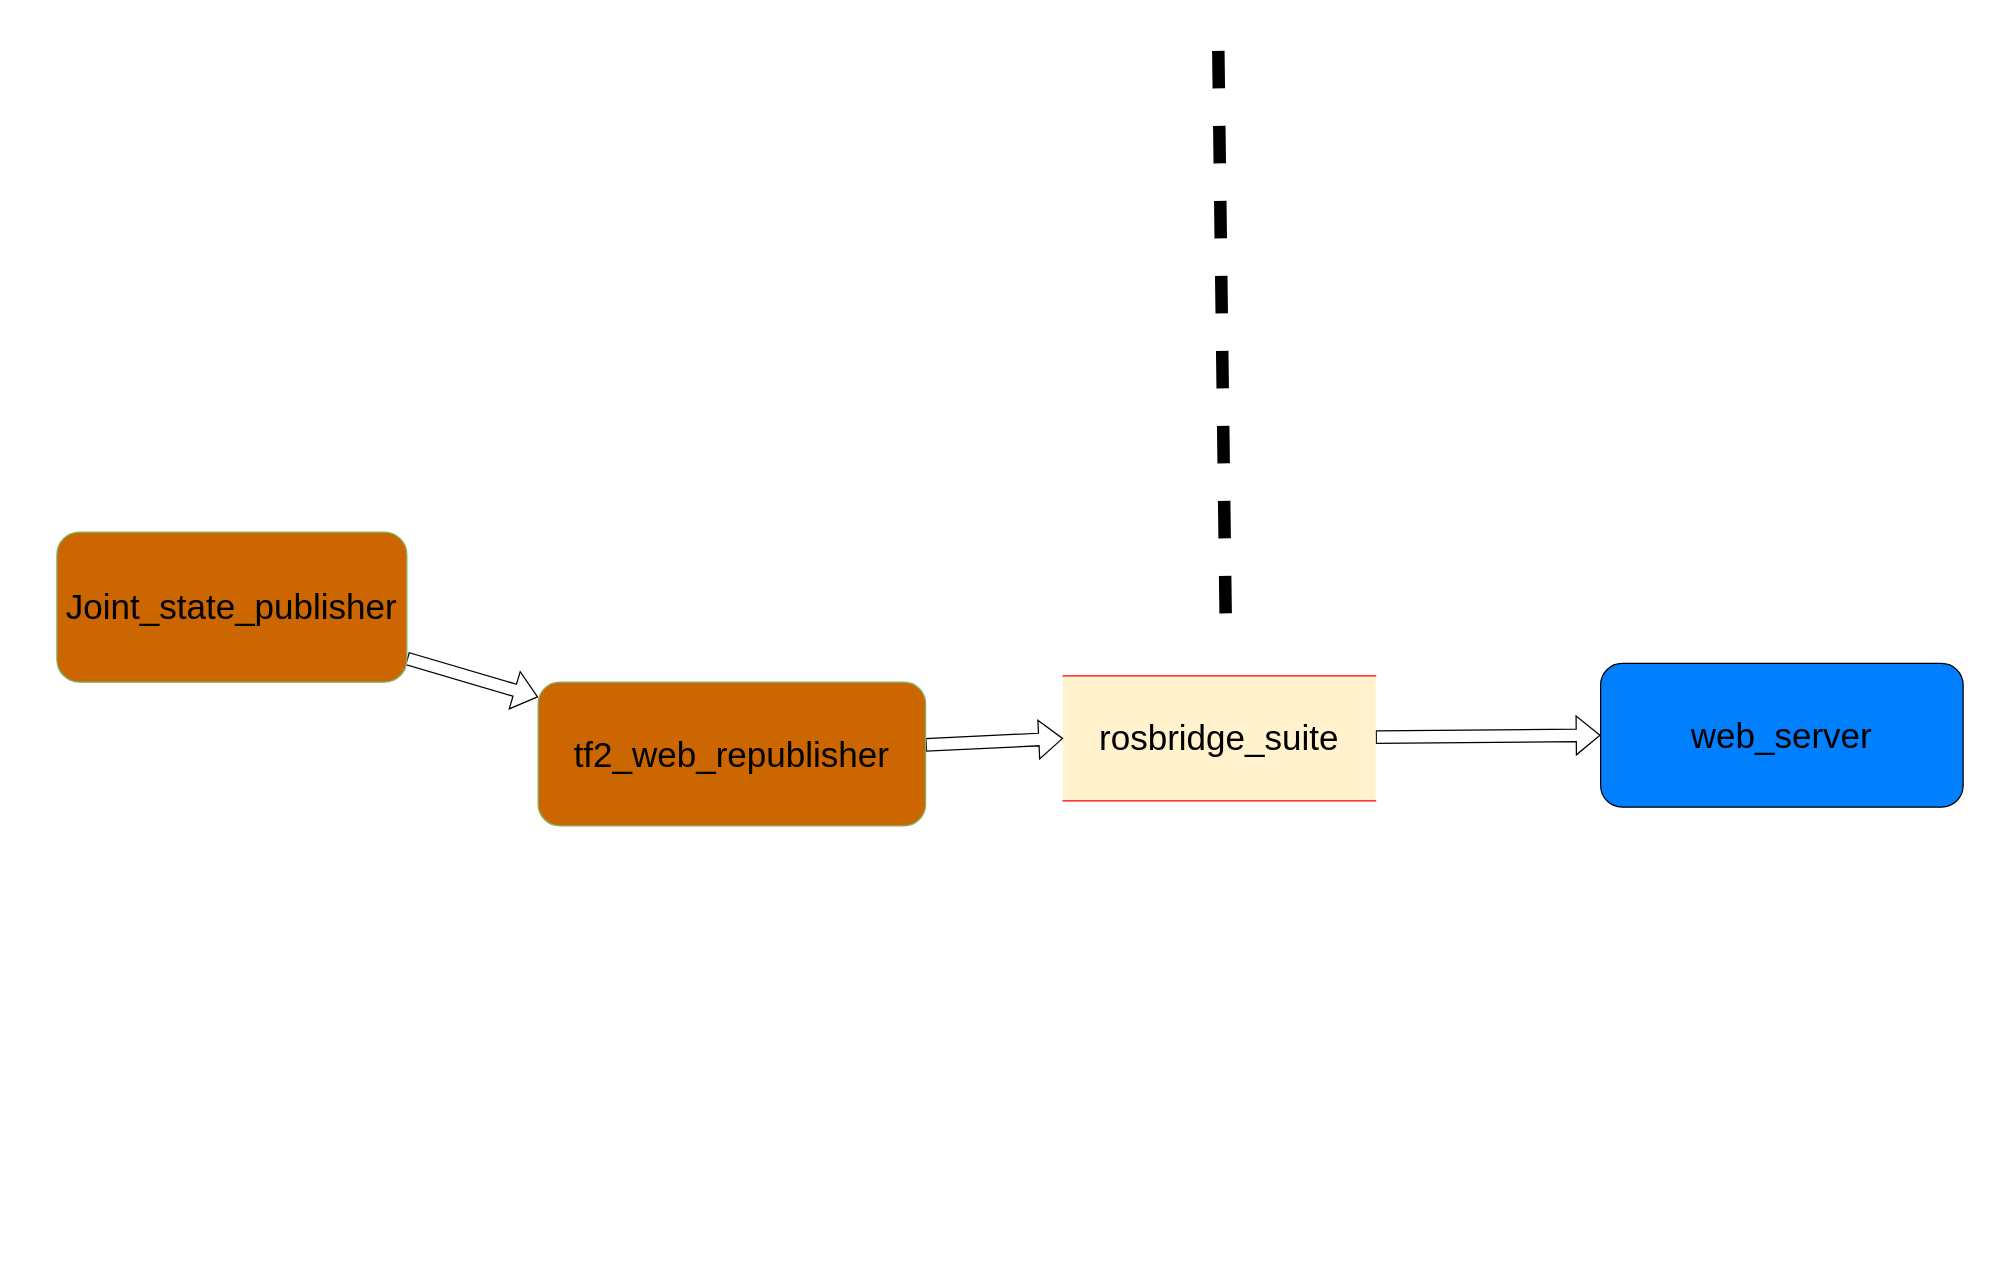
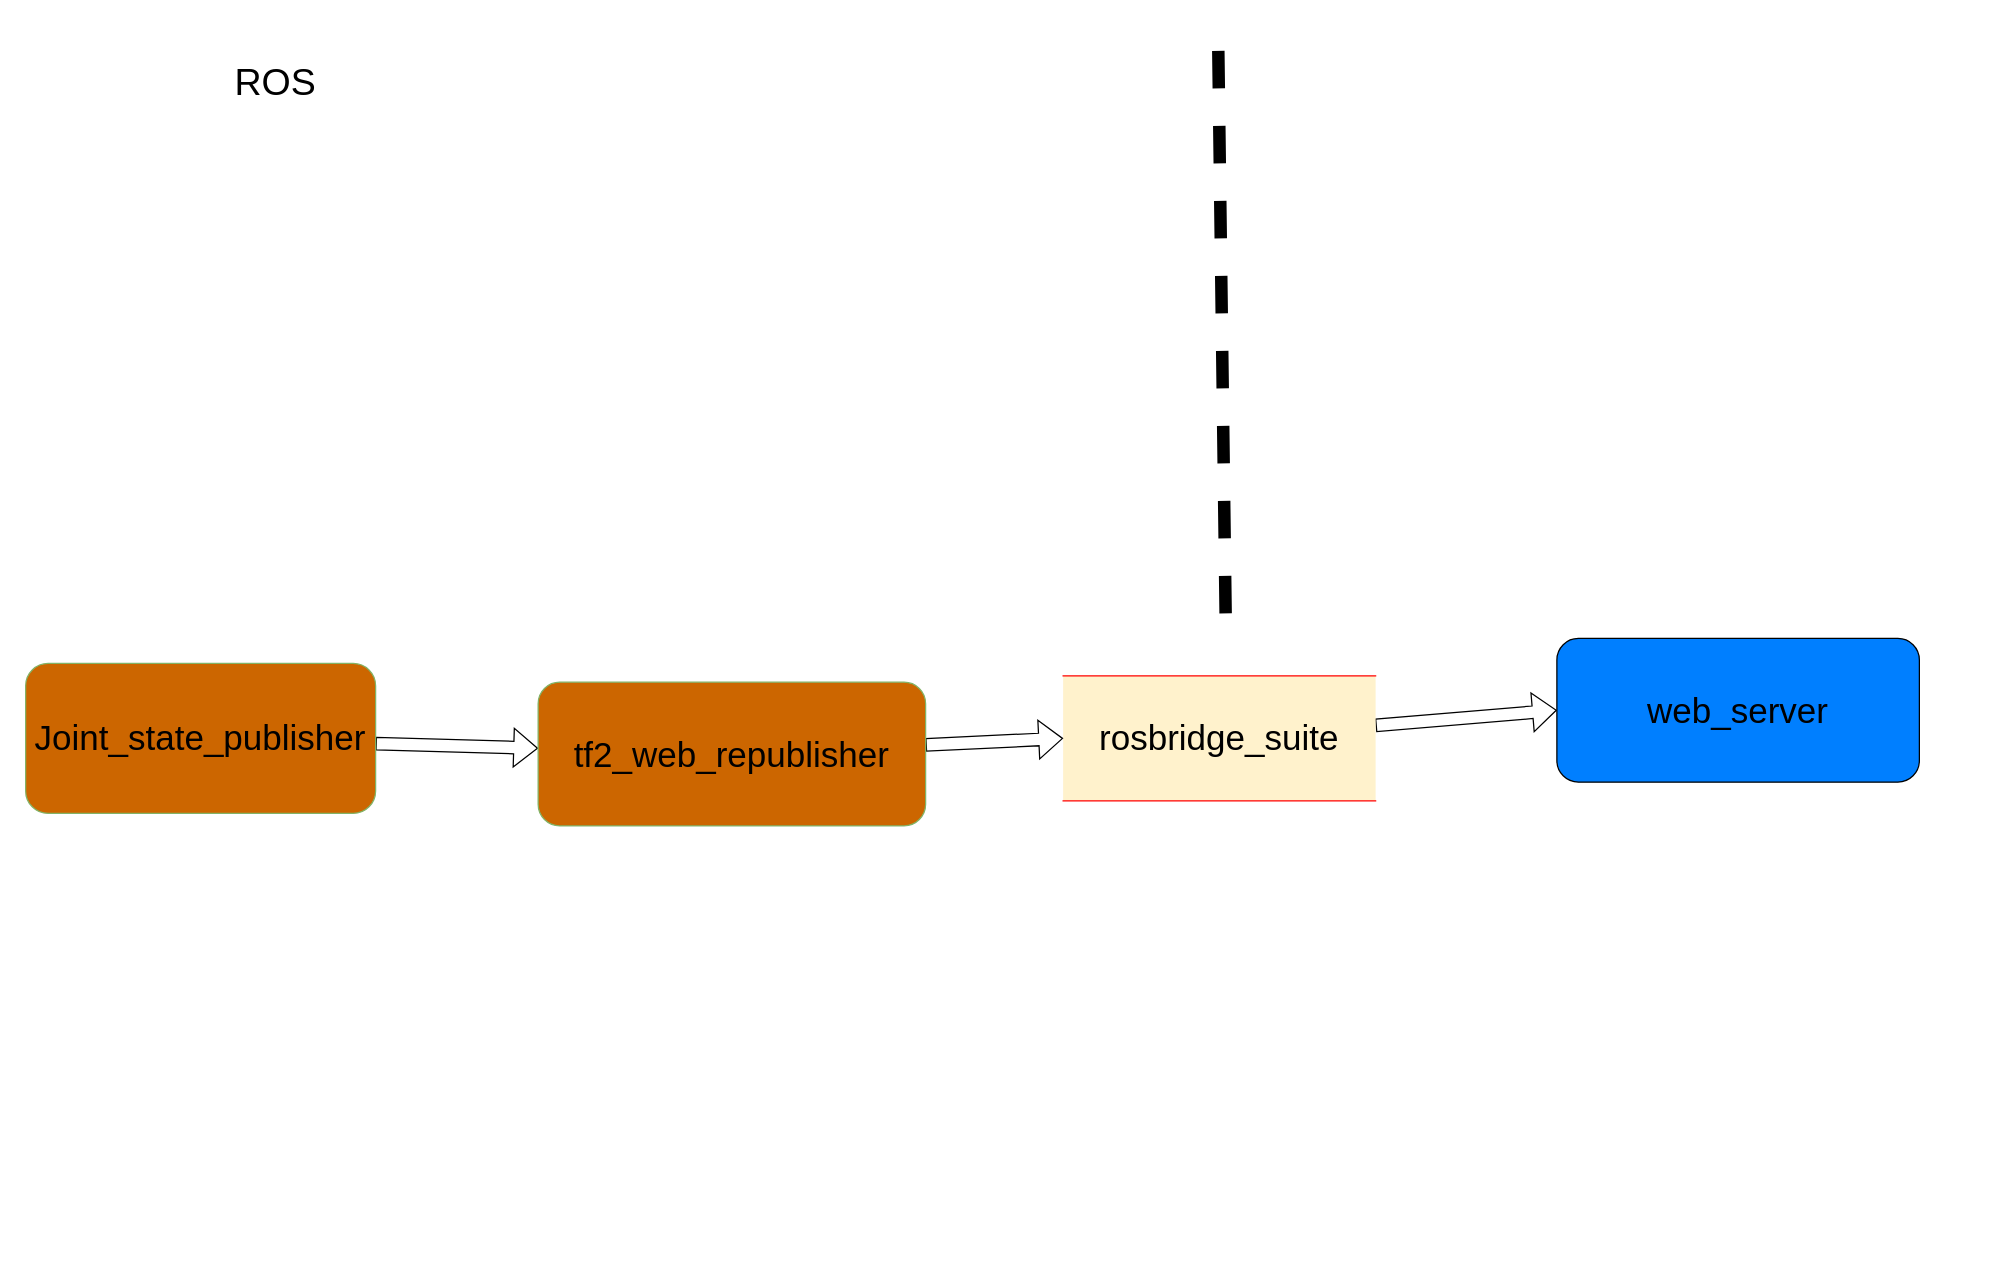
  <mxCell id="0" />
  <mxCell id="1" parent="0" />
  <mxCell id="2" value="" style="edgeStyle=none;rounded=0;orthogonalLoop=1;jettySize=auto;html=1;entryX=0;entryY=0.5;entryDx=0;entryDy=0;shape=flexArrow;" edge="1" parent="1" source="3" target="9"><mxGeometry relative="1" as="geometry"><mxPoint x="1140" y="605.976" as="targetPoint" /></mxGeometry></mxCell>
  <mxCell id="3" value="rosbridge_suite" style="shape=partialRectangle;whiteSpace=wrap;html=1;left=0;right=0;fillColor=#FFF2CC;fontSize=28;strokeColor=#FF0000;" vertex="1" parent="1"><mxGeometry x="850" y="540" width="250" height="100" as="geometry" /></mxCell>
  <mxCell id="4" value="" style="endArrow=none;dashed=1;html=1;rounded=0;fontSize=28;" edge="1" parent="1"><mxGeometry width="50" height="50" relative="1" as="geometry"><mxPoint x="978.75" y="1000" as="sourcePoint" /><mxPoint x="978.75" y="1000" as="targetPoint" /></mxGeometry></mxCell>
  <mxCell id="5" value="" style="edgeStyle=none;rounded=0;orthogonalLoop=1;jettySize=auto;html=1;shape=flexArrow;" edge="1" parent="1" source="6" target="8"><mxGeometry relative="1" as="geometry" /></mxCell>
- <mxCell id="6" value="Joint_state_publisher" style="rounded=1;whiteSpace=wrap;html=1;fontSize=28;fillColor=#CC6600;strokeColor=#82b366;" vertex="1" parent="1"><mxGeometry x="45" y="425" width="280" height="120" as="geometry" /></mxCell>
+ <mxCell id="6" value="Joint_state_publisher" style="rounded=1;whiteSpace=wrap;html=1;fontSize=28;fillColor=#CC6600;strokeColor=#82b366;" vertex="1" parent="1"><mxGeometry x="20" y="530" width="280" height="120" as="geometry" /></mxCell>
  <mxCell id="7" style="edgeStyle=none;rounded=0;orthogonalLoop=1;jettySize=auto;html=1;entryX=0;entryY=0.5;entryDx=0;entryDy=0;shape=flexArrow;" edge="1" parent="1" source="8" target="3"><mxGeometry relative="1" as="geometry" /></mxCell>
  <mxCell id="8" value="tf2_web_republisher" style="rounded=1;whiteSpace=wrap;html=1;fontSize=28;fillColor=#CC6600;strokeColor=#82b366;" vertex="1" parent="1"><mxGeometry x="430" y="545" width="310" height="115" as="geometry" /></mxCell>
- <mxCell id="9" value="web_server" style="rounded=1;whiteSpace=wrap;html=1;fontSize=28;fillColor=#007FFF;" vertex="1" parent="1"><mxGeometry x="1280" y="530" width="290" height="115" as="geometry" /></mxCell>
+ <mxCell id="9" value="web_server" style="rounded=1;whiteSpace=wrap;html=1;fontSize=28;fillColor=#007FFF;" vertex="1" parent="1"><mxGeometry x="1245" y="510" width="290" height="115" as="geometry" /></mxCell>
  <mxCell id="10" value="" style="endArrow=none;dashed=1;html=1;rounded=0;strokeWidth=10;" edge="1" parent="1"><mxGeometry width="50" height="50" relative="1" as="geometry"><mxPoint x="980" y="490" as="sourcePoint" /><mxPoint x="973.89" y="20" as="targetPoint" /></mxGeometry></mxCell>
+ <mxCell id="11" value="ROS" style="text;strokeColor=none;align=center;fillColor=none;html=1;verticalAlign=middle;whiteSpace=wrap;rounded=0;fontSize=30;" vertex="1" parent="1"><mxGeometry x="190" y="50" width="60" height="30" as="geometry" /></mxCell>
